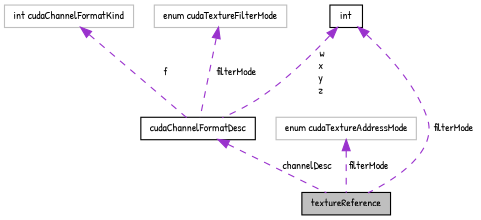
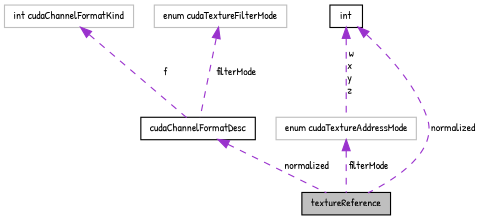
  digraph {
    fontname="Patrick Hand"
    node [color=black fontname="Patrick Hand" fontsize=10 shape=record]
    edge [color=darkorchid3 dir=back fontname="Patrick Hand" fontsize=10 labelfontname=FreeSans labelfontsize=10 style=dashed]
    n1 [fillcolor=grey75 fontcolor=black height=0.2 label=textureReference style=filled width=0.4]
    n2 [height=0.2 label=cudaChannelFormatDesc width=0.4]
    n3 [color=grey75 height=0.2 label="int cudaChannelFormatKind" width=0.4]
    n4 [height=0.2 label=int width=0.4]
    n5 [color=grey75 height=0.2 label="enum cudaTextureAddressMode" width=0.4]
    n6 [color=grey75 height=0.2 label="enum cudaTextureFilterMode" width=0.4]
-   n2 -> n1 [label=" channelDesc"]
+   n2 -> n1 [label=" normalized"]
    n3 -> n2 [label=" f"]
-   n4 -> n1 [label=" filterMode"]
-   n4 -> n2 [label=" w\nx\ny\nz"]
+   n4 -> n1 [label=" normalized"]
+   n4 -> n5 [label=" w\nx\ny\nz"]
    n5 -> n1 [label=" filterMode"]
    n6 -> n2 [label=" filterMode"]
  }
